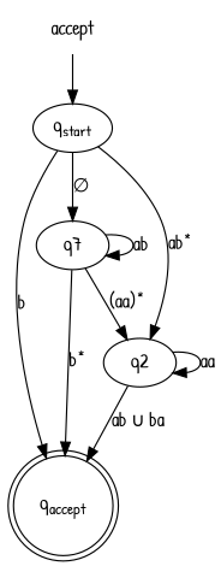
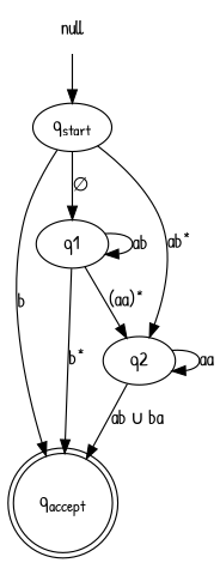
  digraph {
    fontname="Patrick Hand"
    rankdir=TB
    node [fontname="Patrick Hand"]
    edge [fontname="Patrick Hand"]
-   null [shape=none label=accept]
+   null [shape=none]
    n2 [label=<q<SUB>start</SUB>>]
    n3 [label=<q<SUB>accept</SUB>> shape=doublecircle]
-   q1 [label=q7]
+   q1
    q2
    null -> n2
    n2 -> n3 [label=b]
    n2 -> q1 [label=<&empty;>]
    n2 -> q2 [label=<ab<SUP>*</SUP>>]
    q1 -> n3 [label=<b<SUP>*</SUP>>]
    q1 -> q1 [label=ab]
    q1 -> q2 [label=<(aa)<SUP>*</SUP>>]
    q2 -> n3 [label="ab &cup; ba"]
    q2 -> q2 [label=aa]
  }
